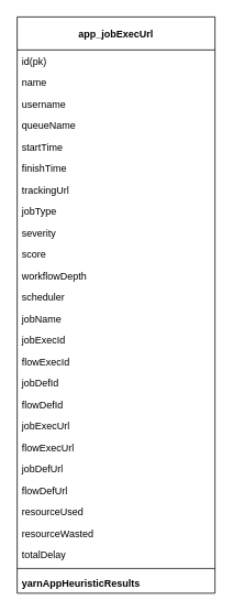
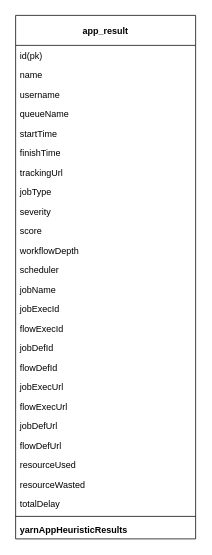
  <mxCell id="0" />
  <mxCell id="1" parent="0" />
- <mxCell id="2" value="app_jobExecUrl" style="swimlane;fontStyle=1;align=center;verticalAlign=middle;childLayout=stackLayout;horizontal=1;startSize=40;horizontalStack=0;resizeParent=1;resizeParentMax=0;resizeLast=0;collapsible=1;marginBottom=0;" vertex="1" parent="1"><mxGeometry x="20" y="20" width="240" height="698" as="geometry" /></mxCell>
+ <mxCell id="2" value="app_result" style="swimlane;fontStyle=1;align=center;verticalAlign=middle;childLayout=stackLayout;horizontal=1;startSize=40;horizontalStack=0;resizeParent=1;resizeParentMax=0;resizeLast=0;collapsible=1;marginBottom=0;" vertex="1" parent="1"><mxGeometry x="20" y="20" width="240" height="698" as="geometry" /></mxCell>
  <mxCell id="3" value="id(pk)" style="text;strokeColor=none;fillColor=none;align=left;verticalAlign=top;spacingLeft=4;spacingRight=4;overflow=hidden;rotatable=0;points=[[0,0.5],[1,0.5]];portConstraint=eastwest;" vertex="1" parent="2"><mxGeometry y="40" width="240" height="26" as="geometry" /></mxCell>
  <mxCell id="4" value="name" style="text;strokeColor=none;fillColor=none;align=left;verticalAlign=top;spacingLeft=4;spacingRight=4;overflow=hidden;rotatable=0;points=[[0,0.5],[1,0.5]];portConstraint=eastwest;" vertex="1" parent="2"><mxGeometry y="66" width="240" height="26" as="geometry" /></mxCell>
  <mxCell id="5" value="username" style="text;strokeColor=none;fillColor=none;align=left;verticalAlign=top;spacingLeft=4;spacingRight=4;overflow=hidden;rotatable=0;points=[[0,0.5],[1,0.5]];portConstraint=eastwest;" vertex="1" parent="2"><mxGeometry y="92" width="240" height="26" as="geometry" /></mxCell>
  <mxCell id="6" value="queueName" style="text;strokeColor=none;fillColor=none;align=left;verticalAlign=top;spacingLeft=4;spacingRight=4;overflow=hidden;rotatable=0;points=[[0,0.5],[1,0.5]];portConstraint=eastwest;" vertex="1" parent="2"><mxGeometry y="118" width="240" height="26" as="geometry" /></mxCell>
  <mxCell id="7" value="startTime" style="text;strokeColor=none;fillColor=none;align=left;verticalAlign=top;spacingLeft=4;spacingRight=4;overflow=hidden;rotatable=0;points=[[0,0.5],[1,0.5]];portConstraint=eastwest;" vertex="1" parent="2"><mxGeometry y="144" width="240" height="26" as="geometry" /></mxCell>
  <mxCell id="8" value="finishTime" style="text;strokeColor=none;fillColor=none;align=left;verticalAlign=top;spacingLeft=4;spacingRight=4;overflow=hidden;rotatable=0;points=[[0,0.5],[1,0.5]];portConstraint=eastwest;" vertex="1" parent="2"><mxGeometry y="170" width="240" height="26" as="geometry" /></mxCell>
  <mxCell id="9" value="trackingUrl" style="text;strokeColor=none;fillColor=none;align=left;verticalAlign=top;spacingLeft=4;spacingRight=4;overflow=hidden;rotatable=0;points=[[0,0.5],[1,0.5]];portConstraint=eastwest;" vertex="1" parent="2"><mxGeometry y="196" width="240" height="26" as="geometry" /></mxCell>
  <mxCell id="10" value="jobType" style="text;strokeColor=none;fillColor=none;align=left;verticalAlign=top;spacingLeft=4;spacingRight=4;overflow=hidden;rotatable=0;points=[[0,0.5],[1,0.5]];portConstraint=eastwest;" vertex="1" parent="2"><mxGeometry y="222" width="240" height="26" as="geometry" /></mxCell>
  <mxCell id="11" value="severity" style="text;strokeColor=none;fillColor=none;align=left;verticalAlign=top;spacingLeft=4;spacingRight=4;overflow=hidden;rotatable=0;points=[[0,0.5],[1,0.5]];portConstraint=eastwest;" vertex="1" parent="2"><mxGeometry y="248" width="240" height="26" as="geometry" /></mxCell>
  <mxCell id="12" value="score" style="text;strokeColor=none;fillColor=none;align=left;verticalAlign=top;spacingLeft=4;spacingRight=4;overflow=hidden;rotatable=0;points=[[0,0.5],[1,0.5]];portConstraint=eastwest;" vertex="1" parent="2"><mxGeometry y="274" width="240" height="26" as="geometry" /></mxCell>
  <mxCell id="13" value="workflowDepth" style="text;strokeColor=none;fillColor=none;align=left;verticalAlign=top;spacingLeft=4;spacingRight=4;overflow=hidden;rotatable=0;points=[[0,0.5],[1,0.5]];portConstraint=eastwest;" vertex="1" parent="2"><mxGeometry y="300" width="240" height="26" as="geometry" /></mxCell>
  <mxCell id="14" value="scheduler" style="text;strokeColor=none;fillColor=none;align=left;verticalAlign=top;spacingLeft=4;spacingRight=4;overflow=hidden;rotatable=0;points=[[0,0.5],[1,0.5]];portConstraint=eastwest;" vertex="1" parent="2"><mxGeometry y="326" width="240" height="26" as="geometry" /></mxCell>
  <mxCell id="15" value="jobName" style="text;strokeColor=none;fillColor=none;align=left;verticalAlign=top;spacingLeft=4;spacingRight=4;overflow=hidden;rotatable=0;points=[[0,0.5],[1,0.5]];portConstraint=eastwest;" vertex="1" parent="2"><mxGeometry y="352" width="240" height="26" as="geometry" /></mxCell>
  <mxCell id="16" value="jobExecId" style="text;strokeColor=none;fillColor=none;align=left;verticalAlign=top;spacingLeft=4;spacingRight=4;overflow=hidden;rotatable=0;points=[[0,0.5],[1,0.5]];portConstraint=eastwest;" vertex="1" parent="2"><mxGeometry y="378" width="240" height="26" as="geometry" /></mxCell>
  <mxCell id="17" value="flowExecId" style="text;strokeColor=none;fillColor=none;align=left;verticalAlign=top;spacingLeft=4;spacingRight=4;overflow=hidden;rotatable=0;points=[[0,0.5],[1,0.5]];portConstraint=eastwest;" vertex="1" parent="2"><mxGeometry y="404" width="240" height="26" as="geometry" /></mxCell>
  <mxCell id="18" value="jobDefId" style="text;strokeColor=none;fillColor=none;align=left;verticalAlign=top;spacingLeft=4;spacingRight=4;overflow=hidden;rotatable=0;points=[[0,0.5],[1,0.5]];portConstraint=eastwest;" vertex="1" parent="2"><mxGeometry y="430" width="240" height="26" as="geometry" /></mxCell>
  <mxCell id="19" value="flowDefId" style="text;strokeColor=none;fillColor=none;align=left;verticalAlign=top;spacingLeft=4;spacingRight=4;overflow=hidden;rotatable=0;points=[[0,0.5],[1,0.5]];portConstraint=eastwest;" vertex="1" parent="2"><mxGeometry y="456" width="240" height="26" as="geometry" /></mxCell>
  <mxCell id="20" value="jobExecUrl" style="text;strokeColor=none;fillColor=none;align=left;verticalAlign=top;spacingLeft=4;spacingRight=4;overflow=hidden;rotatable=0;points=[[0,0.5],[1,0.5]];portConstraint=eastwest;" vertex="1" parent="2"><mxGeometry y="482" width="240" height="26" as="geometry" /></mxCell>
  <mxCell id="21" value="flowExecUrl" style="text;strokeColor=none;fillColor=none;align=left;verticalAlign=top;spacingLeft=4;spacingRight=4;overflow=hidden;rotatable=0;points=[[0,0.5],[1,0.5]];portConstraint=eastwest;" vertex="1" parent="2"><mxGeometry y="508" width="240" height="26" as="geometry" /></mxCell>
  <mxCell id="22" value="jobDefUrl" style="text;strokeColor=none;fillColor=none;align=left;verticalAlign=top;spacingLeft=4;spacingRight=4;overflow=hidden;rotatable=0;points=[[0,0.5],[1,0.5]];portConstraint=eastwest;" vertex="1" parent="2"><mxGeometry y="534" width="240" height="26" as="geometry" /></mxCell>
  <mxCell id="23" value="flowDefUrl" style="text;strokeColor=none;fillColor=none;align=left;verticalAlign=top;spacingLeft=4;spacingRight=4;overflow=hidden;rotatable=0;points=[[0,0.5],[1,0.5]];portConstraint=eastwest;" vertex="1" parent="2"><mxGeometry y="560" width="240" height="26" as="geometry" /></mxCell>
  <mxCell id="24" value="resourceUsed" style="text;strokeColor=none;fillColor=none;align=left;verticalAlign=top;spacingLeft=4;spacingRight=4;overflow=hidden;rotatable=0;points=[[0,0.5],[1,0.5]];portConstraint=eastwest;" vertex="1" parent="2"><mxGeometry y="586" width="240" height="26" as="geometry" /></mxCell>
  <mxCell id="25" value="resourceWasted" style="text;strokeColor=none;fillColor=none;align=left;verticalAlign=top;spacingLeft=4;spacingRight=4;overflow=hidden;rotatable=0;points=[[0,0.5],[1,0.5]];portConstraint=eastwest;" vertex="1" parent="2"><mxGeometry y="612" width="240" height="26" as="geometry" /></mxCell>
  <mxCell id="26" value="totalDelay" style="text;strokeColor=none;fillColor=none;align=left;verticalAlign=top;spacingLeft=4;spacingRight=4;overflow=hidden;rotatable=0;points=[[0,0.5],[1,0.5]];portConstraint=eastwest;" vertex="1" parent="2"><mxGeometry y="638" width="240" height="26" as="geometry" /></mxCell>
  <mxCell id="27" value="" style="line;strokeWidth=1;fillColor=none;align=left;verticalAlign=middle;spacingTop=-1;spacingLeft=3;spacingRight=3;rotatable=0;labelPosition=right;points=[];portConstraint=eastwest;" vertex="1" parent="2"><mxGeometry y="664" width="240" height="8" as="geometry" /></mxCell>
  <mxCell id="28" value="yarnAppHeuristicResults" style="text;strokeColor=none;fillColor=none;align=left;verticalAlign=top;spacingLeft=4;spacingRight=4;overflow=hidden;rotatable=0;points=[[0,0.5],[1,0.5]];portConstraint=eastwest;fontStyle=1" vertex="1" parent="2"><mxGeometry y="672" width="240" height="26" as="geometry" /></mxCell>
